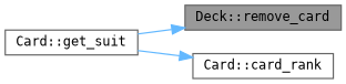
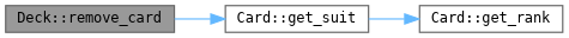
  digraph {
    fontname="DejaVu Sans Mono"
    rankdir=LR
    node [color=grey40 fillcolor=white fontname="DejaVu Sans Mono" fontsize=10 shape=box style=filled]
    edge [color=steelblue1 fontname="DejaVu Sans Mono" fontsize=10 labelfontname=Helvetica labelfontsize=10 style=solid]
    n1 [color=gray40 fillcolor=grey60 fontcolor=black height=0.2 label="Deck::remove_card" width=0.4]
    n2 [height=0.2 label="Card::get_suit" width=0.4]
-   n3 [height=0.2 label="Card::card_rank" width=0.4]
-   n2 -> n1
+   n3 [height=0.2 label="Card::get_rank" width=0.4]
+   n1 -> n2
    n2 -> n3
  }
